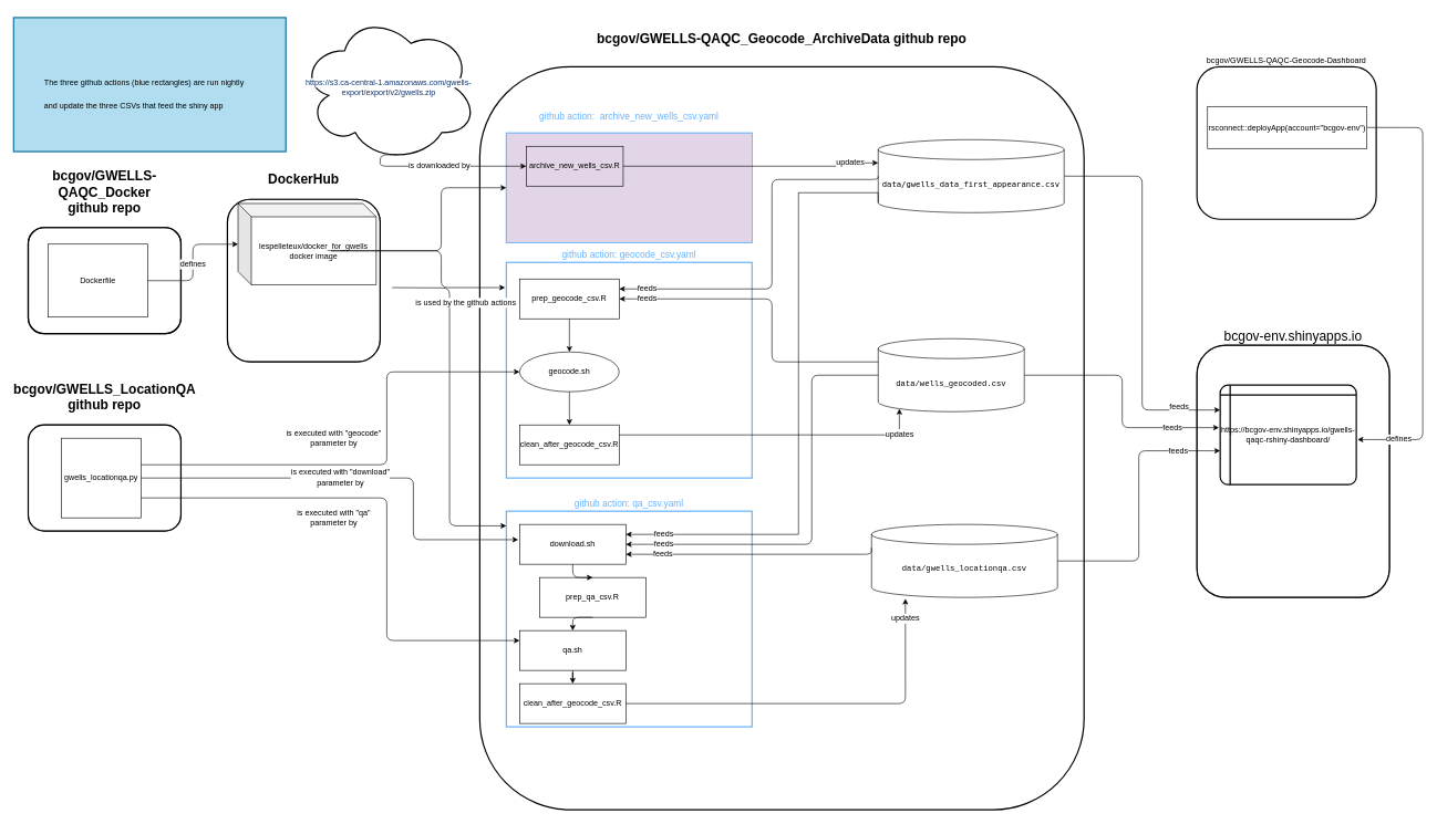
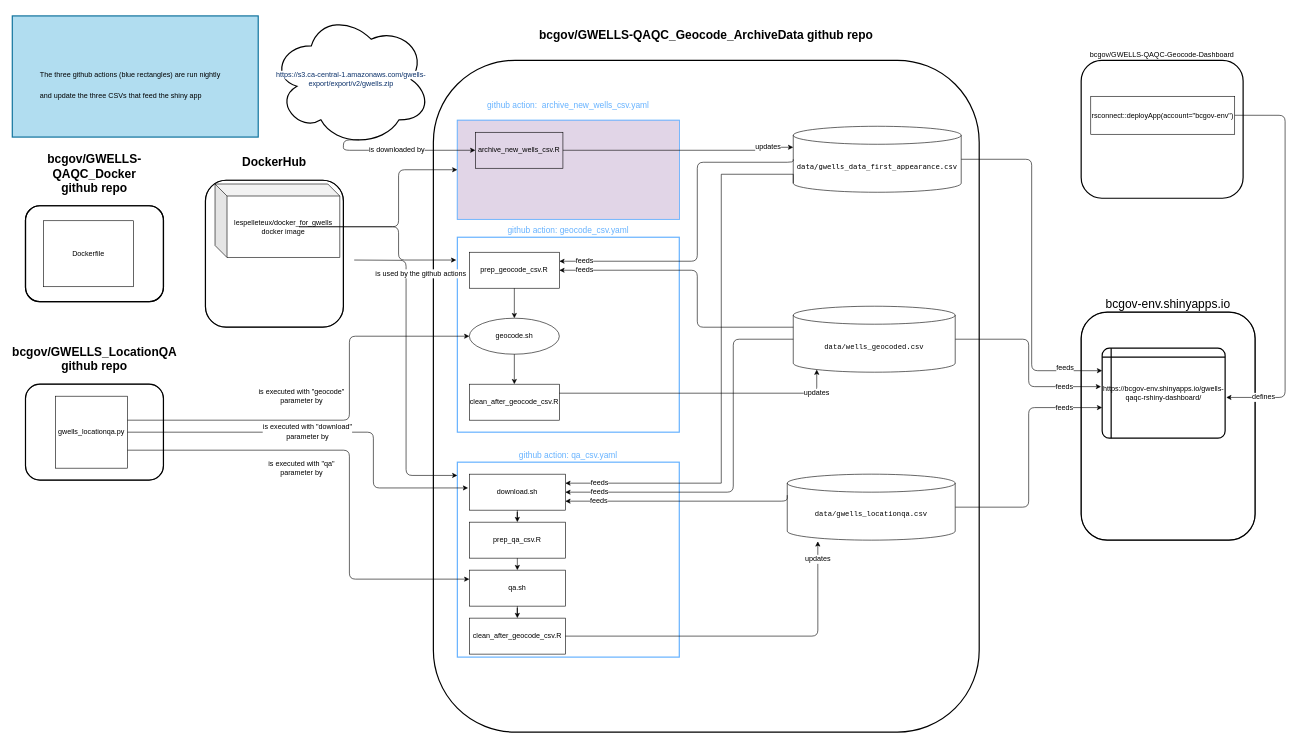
  <mxCell id="0" />
  <mxCell id="1" parent="0" />
  <mxCell id="2" value="" style="rounded=0;whiteSpace=wrap;html=1;fontFamily=Helvetica;fontSize=22;strokeColor=#10739e;strokeWidth=2;fillColor=#b1ddf0;" parent="1" vertex="1"><mxGeometry x="20" y="26" width="410" height="202" as="geometry" /></mxCell>
  <mxCell id="3" value="&lt;div style=&quot;font-size: 20px&quot;&gt;&lt;h2&gt;&lt;font style=&quot;font-size: 20px&quot;&gt;bcgov/GWELLS-QAQC_Geocode_ArchiveData github repo&lt;br&gt;&lt;/font&gt;&lt;/h2&gt;&lt;/div&gt;" style="rounded=1;whiteSpace=wrap;html=1;fillColor=none;labelPosition=center;verticalLabelPosition=top;align=center;verticalAlign=bottom;strokeWidth=2;" parent="1" vertex="1"><mxGeometry x="722" y="100" width="910" height="1120" as="geometry" /></mxCell>
  <mxCell id="4" value="feeds" style="edgeStyle=orthogonalEdgeStyle;rounded=1;orthogonalLoop=1;jettySize=auto;html=1;exitX=1;exitY=0.5;exitDx=0;exitDy=0;exitPerimeter=0;entryX=0;entryY=0.25;entryDx=0;entryDy=0;fontFamily=Helvetica;fontSize=12;fontColor=#000000;" parent="1" source="5" target="29" edge="1"><mxGeometry x="0.785" y="6" relative="1" as="geometry"><mxPoint x="1" y="1" as="offset" /></mxGeometry></mxCell>
  <mxCell id="5" value="&lt;font style=&quot;font-size: 12px&quot;&gt;&lt;code&gt;data/gwells_data_first_appearance.csv&lt;/code&gt;&lt;/font&gt;" style="shape=cylinder3;whiteSpace=wrap;html=1;boundedLbl=1;backgroundOutline=1;size=15;fontFamily=Courier New;" parent="1" vertex="1"><mxGeometry x="1322" y="210" width="280" height="110" as="geometry" /></mxCell>
  <mxCell id="6" value="&lt;span style=&quot;color: rgb(10 , 48 , 105) ; font-family: , , &amp;#34;sf mono&amp;#34; , &amp;#34;menlo&amp;#34; , &amp;#34;consolas&amp;#34; , &amp;#34;liberation mono&amp;#34; , monospace ; font-size: 12px ; font-style: normal ; font-weight: 400 ; letter-spacing: normal ; text-indent: 0px ; text-transform: none ; word-spacing: 0px ; background-color: rgb(255 , 255 , 255) ; display: inline ; float: none&quot;&gt;https://s3.ca-central-1.amazonaws.com/gwells-export/export/v2/gwells.zip&lt;/span&gt;" style="ellipse;shape=cloud;whiteSpace=wrap;html=1;strokeWidth=2;" parent="1" vertex="1"><mxGeometry x="452" y="20" width="266" height="224" as="geometry" /></mxCell>
  <mxCell id="7" value="" style="group;strokeWidth=2;strokeColor=default;rounded=1;" parent="1" vertex="1" connectable="0"><mxGeometry x="42" y="640" width="230" height="160" as="geometry" /></mxCell>
  <mxCell id="8" value="&lt;h2&gt;&lt;font style=&quot;font-size: 20px&quot;&gt;bcgov/GWELLS_LocationQA github repo&lt;/font&gt;&lt;/h2&gt;" style="rounded=1;whiteSpace=wrap;html=1;fillColor=none;labelPosition=center;verticalLabelPosition=top;align=center;verticalAlign=bottom;" parent="7" vertex="1"><mxGeometry width="230" height="160" as="geometry" /></mxCell>
  <mxCell id="9" value="&lt;span class=&quot;pl-s&quot;&gt;gwells_locationqa.py&lt;/span&gt;" style="whiteSpace=wrap;html=1;aspect=fixed;" parent="7" vertex="1"><mxGeometry x="50" y="20" width="120" height="120" as="geometry" /></mxCell>
  <mxCell id="10" value="" style="group;strokeWidth=2;strokeColor=default;rounded=1;" parent="1" vertex="1" connectable="0"><mxGeometry x="342" y="300" width="230" height="245" as="geometry" /></mxCell>
  <mxCell id="11" value="&lt;h2&gt;&lt;font style=&quot;font-size: 20px&quot;&gt;DockerHub&lt;/font&gt;&lt;/h2&gt;" style="rounded=1;whiteSpace=wrap;html=1;fillColor=none;labelPosition=center;verticalLabelPosition=top;align=center;verticalAlign=bottom;" parent="10" vertex="1"><mxGeometry width="230" height="245" as="geometry" /></mxCell>
  <mxCell id="12" value="&lt;div&gt;&lt;span class=&quot;pl-s&quot;&gt;lespelleteux/docker_for_gwells&lt;/span&gt;&lt;/div&gt;&lt;div&gt;&lt;span class=&quot;pl-s&quot;&gt;docker image&lt;br&gt;&lt;/span&gt;&lt;/div&gt;" style="shape=cube;whiteSpace=wrap;html=1;boundedLbl=1;backgroundOutline=1;darkOpacity=0.05;darkOpacity2=0.1;" parent="10" vertex="1"><mxGeometry x="16" y="6.25" width="208" height="122.5" as="geometry" /></mxCell>
  <mxCell id="13" value="" style="group;strokeWidth=2;rounded=1;strokeColor=default;" parent="1" vertex="1" connectable="0"><mxGeometry x="42" y="342.5" width="230" height="160" as="geometry" /></mxCell>
  <mxCell id="14" value="&lt;h2&gt;&lt;font style=&quot;font-size: 20px&quot;&gt;bcgov/GWELLS-QAQC_Docker&lt;br&gt;github repo&lt;/font&gt;&lt;/h2&gt;" style="rounded=1;whiteSpace=wrap;html=1;fillColor=none;labelPosition=center;verticalLabelPosition=top;align=center;verticalAlign=bottom;strokeWidth=2;" parent="13" vertex="1"><mxGeometry width="230" height="160" as="geometry" /></mxCell>
  <mxCell id="15" value="&lt;div&gt;Dockerfile&lt;/div&gt;" style="rounded=0;whiteSpace=wrap;html=1;fontSize=12;" parent="13" vertex="1"><mxGeometry x="30" y="25" width="150" height="110" as="geometry" /></mxCell>
  <mxCell id="16" style="edgeStyle=orthogonalEdgeStyle;rounded=0;orthogonalLoop=1;jettySize=auto;html=1;exitX=0.5;exitY=1;exitDx=0;exitDy=0;fontSize=20;fontColor=#000000;" parent="13" source="14" target="14" edge="1"><mxGeometry relative="1" as="geometry" /></mxCell>
  <mxCell id="17" value="&lt;font style=&quot;font-size: 14px&quot;&gt;github action: geocode_csv.yaml&lt;/font&gt;" style="rounded=0;whiteSpace=wrap;html=1;fontSize=12;strokeColor=#66B2FF;fontColor=#66B2FF;labelPosition=center;verticalLabelPosition=top;align=center;verticalAlign=bottom;strokeWidth=2;" parent="1" vertex="1"><mxGeometry x="762" y="395" width="370" height="325" as="geometry" /></mxCell>
  <mxCell id="18" style="edgeStyle=orthogonalEdgeStyle;rounded=0;orthogonalLoop=1;jettySize=auto;html=1;exitX=0.5;exitY=1;exitDx=0;exitDy=0;fontSize=12;fontColor=#000000;" parent="1" source="19" target="31" edge="1"><mxGeometry relative="1" as="geometry" /></mxCell>
  <mxCell id="19" value="&lt;div&gt;prep_geocode_csv.R&lt;/div&gt;" style="rounded=0;whiteSpace=wrap;html=1;fontSize=12;fontColor=#000000;strokeColor=#000000;fillColor=none;" parent="1" vertex="1"><mxGeometry width="150" height="60" as="geometry" x="782" y="420" /></mxCell>
  <mxCell id="20" value="updates" style="edgeStyle=orthogonalEdgeStyle;rounded=1;orthogonalLoop=1;jettySize=auto;html=1;exitX=1;exitY=0.25;exitDx=0;exitDy=0;entryX=0.145;entryY=1;entryDx=0;entryDy=-4.35;entryPerimeter=0;fontSize=12;fontColor=#000000;" parent="1" source="21" target="26" edge="1"><mxGeometry x="0.832" relative="1" as="geometry"><mxPoint as="offset" /></mxGeometry></mxCell>
  <mxCell id="21" value="&lt;div&gt;clean_after_geocode_csv.R&lt;/div&gt;" style="rounded=0;whiteSpace=wrap;html=1;fontSize=12;fontColor=#000000;strokeColor=#000000;fillColor=none;" parent="1" vertex="1"><mxGeometry y="640" width="150" height="60" as="geometry" x="782" /></mxCell>
  <mxCell id="22" value="" style="group;strokeWidth=2;strokeColor=#66B2FF;rounded=0;" parent="1" vertex="1" connectable="0"><mxGeometry x="762" y="200" width="370" height="165" as="geometry" /></mxCell>
  <mxCell id="23" value="&lt;h3 id=&quot;blob-path&quot; class=&quot;breadcrumb flex-auto flex-self-center min-width-0 text-normal mx-2 width-full width-md-auto flex-order-1 flex-md-order-none mt-3 mt-md-0&quot; style=&quot;font-size: 14px&quot;&gt;&lt;font style=&quot;font-size: 14px&quot;&gt;&lt;span class=&quot;final-path&quot;&gt;&lt;span style=&quot;font-weight: normal&quot;&gt;github action:&amp;nbsp; archive_new_wells_csv.yaml &lt;br&gt;&lt;/span&gt;&lt;/span&gt;&lt;/font&gt;&lt;/h3&gt;" style="rounded=0;whiteSpace=wrap;html=1;fontSize=12;strokeColor=#66B2FF;labelPosition=center;verticalLabelPosition=top;align=center;verticalAlign=bottom;fontColor=#66B2FF;fillColor=#e1d5e7;" parent="22" vertex="1"><mxGeometry width="370" height="165" as="geometry" /></mxCell>
  <mxCell id="24" value="archive_new_wells_csv.R" style="rounded=0;whiteSpace=wrap;html=1;fontSize=12;fontColor=#000000;strokeColor=#000000;fillColor=none;" parent="22" vertex="1"><mxGeometry x="30" y="20" width="146" height="60" as="geometry" /></mxCell>
  <mxCell id="25" value="feeds" style="edgeStyle=orthogonalEdgeStyle;rounded=1;orthogonalLoop=1;jettySize=auto;html=1;exitX=1;exitY=0.5;exitDx=0;exitDy=0;exitPerimeter=0;entryX=-0.009;entryY=0.427;entryDx=0;entryDy=0;entryPerimeter=0;fontFamily=Helvetica;fontSize=12;fontColor=#000000;" parent="1" source="26" target="29" edge="1"><mxGeometry x="0.621" relative="1" as="geometry"><mxPoint as="offset" /></mxGeometry></mxCell>
- <mxCell id="26" value="data/wells_geocoded.csv" style="shape=cylinder3;whiteSpace=wrap;html=1;boundedLbl=1;backgroundOutline=1;size=15;fontFamily=Courier New;fontSize=12;" parent="1" vertex="1"><mxGeometry x="1322" y="510" width="220" height="110" as="geometry" /></mxCell>
+ <mxCell id="26" value="data/wells_geocoded.csv" style="shape=cylinder3;whiteSpace=wrap;html=1;boundedLbl=1;backgroundOutline=1;size=15;fontFamily=Courier New;fontSize=12;" parent="1" vertex="1"><mxGeometry x="1322" y="510" width="270" height="110" as="geometry" /></mxCell>
  <mxCell id="27" value="" style="group;strokeWidth=2;strokeColor=default;rounded=1;" parent="1" vertex="1" connectable="0"><mxGeometry x="1802" y="520" width="290" height="380" as="geometry" /></mxCell>
  <mxCell id="28" value="bcgov-env.shinyapps.io" style="rounded=1;whiteSpace=wrap;html=1;fontSize=20;fontColor=#000000;strokeColor=#000000;fillColor=none;labelPosition=center;verticalLabelPosition=top;align=center;verticalAlign=bottom;" parent="27" vertex="1"><mxGeometry width="290" height="380" as="geometry" /></mxCell>
  <mxCell id="29" value="https://bcgov-env.shinyapps.io/gwells-qaqc-rshiny-dashboard/" style="shape=internalStorage;whiteSpace=wrap;html=1;dx=15;dy=15;rounded=1;arcSize=8;strokeWidth=2;fontSize=12;fontColor=#000000;fillColor=none;" parent="27" vertex="1"><mxGeometry x="35" y="60" width="205" height="150" as="geometry" /></mxCell>
  <mxCell id="30" style="edgeStyle=orthogonalEdgeStyle;rounded=0;orthogonalLoop=1;jettySize=auto;html=1;exitX=0.5;exitY=1;exitDx=0;exitDy=0;fontSize=12;fontColor=#000000;" parent="1" source="31" target="21" edge="1"><mxGeometry relative="1" as="geometry" /></mxCell>
  <mxCell id="31" value="geocode.sh" style="ellipse;whiteSpace=wrap;html=1;fontSize=12;fontColor=#000000;strokeColor=#000000;fillColor=none;" parent="1" vertex="1"><mxGeometry y="530" width="150" height="60" as="geometry" x="782" /></mxCell>
  <mxCell id="32" value="is executed with &quot;geocode&quot;&lt;br&gt; parameter by" style="edgeStyle=orthogonalEdgeStyle;rounded=1;orthogonalLoop=1;jettySize=auto;html=1;exitX=0.739;exitY=0.375;exitDx=0;exitDy=0;entryX=0;entryY=0.5;entryDx=0;entryDy=0;fontSize=12;fontColor=#000000;exitPerimeter=0;" parent="1" source="8" target="31" edge="1"><mxGeometry x="-0.183" y="40" relative="1" as="geometry"><Array as="points"><mxPoint x="582" y="700" /><mxPoint x="582" y="560" /></Array><mxPoint as="offset" /></mxGeometry></mxCell>
  <mxCell id="33" value="updates" style="edgeStyle=orthogonalEdgeStyle;rounded=1;orthogonalLoop=1;jettySize=auto;html=1;exitX=1;exitY=0.5;exitDx=0;exitDy=0;entryX=0;entryY=0;entryDx=0;entryDy=35;entryPerimeter=0;fontSize=12;fontColor=#000000;" parent="1" source="24" target="5" edge="1"><mxGeometry x="0.758" y="5" relative="1" as="geometry"><Array as="points"><mxPoint x="1292" y="250" /><mxPoint x="1292" y="245" /></Array><mxPoint as="offset" /></mxGeometry></mxCell>
  <mxCell id="34" value="&lt;font style=&quot;font-size: 14px&quot;&gt;github action: qa_csv.yaml&lt;/font&gt;" style="rounded=0;whiteSpace=wrap;html=1;fontSize=12;strokeColor=#66B2FF;fontColor=#66B2FF;labelPosition=center;verticalLabelPosition=top;align=center;verticalAlign=bottom;strokeWidth=2;" parent="1" vertex="1"><mxGeometry x="762" y="770" width="370" height="325" as="geometry" /></mxCell>
  <mxCell id="35" style="edgeStyle=orthogonalEdgeStyle;rounded=1;orthogonalLoop=1;jettySize=auto;html=1;exitX=0.5;exitY=1;exitDx=0;exitDy=0;entryX=0.5;entryY=0;entryDx=0;entryDy=0;fontFamily=Helvetica;fontSize=12;fontColor=#000000;" parent="1" source="36" target="48" edge="1"><mxGeometry relative="1" as="geometry" /></mxCell>
- <mxCell id="36" value="&lt;div&gt;prep_qa_csv.R&lt;/div&gt;" style="rounded=0;whiteSpace=wrap;html=1;fontSize=12;fontColor=#000000;strokeColor=#000000;fillColor=none;" parent="1" vertex="1"><mxGeometry x="812" y="870" width="160" height="60" as="geometry" /></mxCell>
+ <mxCell id="36" value="&lt;div&gt;prep_qa_csv.R&lt;/div&gt;" style="rounded=0;whiteSpace=wrap;html=1;fontSize=12;fontColor=#000000;strokeColor=#000000;fillColor=none;" parent="1" vertex="1"><mxGeometry y="870" width="160" height="60" as="geometry" x="782" /></mxCell>
  <mxCell id="37" style="edgeStyle=orthogonalEdgeStyle;rounded=1;orthogonalLoop=1;jettySize=auto;html=1;exitX=0.5;exitY=1;exitDx=0;exitDy=0;fontFamily=Helvetica;fontSize=12;fontColor=#000000;" parent="1" source="38" target="36" edge="1"><mxGeometry relative="1" as="geometry" /></mxCell>
  <mxCell id="38" value="download.sh" style="rounded=0;whiteSpace=wrap;html=1;fontSize=12;fontColor=#000000;strokeColor=#000000;fillColor=none;" parent="1" vertex="1"><mxGeometry y="790" width="160" height="60" as="geometry" x="782" /></mxCell>
  <mxCell id="39" value="&lt;div&gt;&lt;font face=&quot;Helvetica&quot;&gt;is executed with &quot;download&quot;&lt;/font&gt;&lt;/div&gt;&lt;div&gt;&lt;font face=&quot;Helvetica&quot;&gt; parameter by&lt;br&gt;&lt;/font&gt;&lt;/div&gt;" style="edgeStyle=orthogonalEdgeStyle;rounded=1;orthogonalLoop=1;jettySize=auto;html=1;exitX=1;exitY=0.5;exitDx=0;exitDy=0;entryX=-0.013;entryY=0.383;entryDx=0;entryDy=0;entryPerimeter=0;fontFamily=Courier New;fontSize=12;fontColor=#000000;" parent="1" source="9" target="38" edge="1"><mxGeometry x="-0.092" relative="1" as="geometry"><Array as="points"><mxPoint x="622" y="720" /><mxPoint x="622" y="813" /></Array><mxPoint as="offset" /></mxGeometry></mxCell>
  <mxCell id="40" value="feeds" style="edgeStyle=orthogonalEdgeStyle;rounded=1;orthogonalLoop=1;jettySize=auto;html=1;exitX=1;exitY=0.5;exitDx=0;exitDy=0;exitPerimeter=0;entryX=0;entryY=0.66;entryDx=0;entryDy=0;entryPerimeter=0;fontFamily=Helvetica;fontSize=12;fontColor=#000000;" parent="1" source="41" target="29" edge="1"><mxGeometry x="0.693" relative="1" as="geometry"><mxPoint as="offset" /></mxGeometry></mxCell>
  <mxCell id="41" value="data/gwells_locationqa.csv" style="shape=cylinder3;whiteSpace=wrap;html=1;boundedLbl=1;backgroundOutline=1;size=15;fontFamily=Courier New;" parent="1" vertex="1"><mxGeometry x="1312" y="790" width="280" height="110" as="geometry" /></mxCell>
  <mxCell id="42" value="feeds" style="edgeStyle=orthogonalEdgeStyle;rounded=1;orthogonalLoop=1;jettySize=auto;html=1;exitX=0;exitY=0.5;exitDx=0;exitDy=0;exitPerimeter=0;entryX=1;entryY=0.25;entryDx=0;entryDy=0;fontFamily=Helvetica;fontSize=12;fontColor=#000000;" parent="1" source="5" target="19" edge="1"><mxGeometry x="0.85" relative="1" as="geometry"><Array as="points"><mxPoint x="1322" y="270" /><mxPoint x="1162" y="270" /><mxPoint x="1162" y="435" /></Array><mxPoint as="offset" /></mxGeometry></mxCell>
  <mxCell id="43" value="feeds" style="edgeStyle=orthogonalEdgeStyle;rounded=1;orthogonalLoop=1;jettySize=auto;html=1;exitX=0;exitY=0;exitDx=0;exitDy=35;exitPerimeter=0;entryX=1;entryY=0.5;entryDx=0;entryDy=0;fontFamily=Helvetica;fontSize=12;fontColor=#000000;" parent="1" source="26" target="19" edge="1"><mxGeometry x="0.827" relative="1" as="geometry"><Array as="points"><mxPoint x="1162" y="545" /><mxPoint x="1162" y="450" /></Array><mxPoint as="offset" /></mxGeometry></mxCell>
  <mxCell id="44" value="feeds" style="edgeStyle=orthogonalEdgeStyle;rounded=0;orthogonalLoop=1;jettySize=auto;html=1;exitX=0;exitY=1;exitDx=0;exitDy=-15;exitPerimeter=0;entryX=1;entryY=0.25;entryDx=0;entryDy=0;fontFamily=Helvetica;fontSize=12;fontColor=#000000;" parent="1" source="5" target="38" edge="1"><mxGeometry x="0.874" relative="1" as="geometry"><Array as="points"><mxPoint x="1202" y="290" /><mxPoint x="1202" y="805" /></Array><mxPoint as="offset" /></mxGeometry></mxCell>
  <mxCell id="45" value="feeds" style="edgeStyle=orthogonalEdgeStyle;rounded=1;orthogonalLoop=1;jettySize=auto;html=1;exitX=0;exitY=0.5;exitDx=0;exitDy=0;exitPerimeter=0;entryX=1;entryY=0.5;entryDx=0;entryDy=0;fontFamily=Helvetica;fontSize=12;fontColor=#000000;" parent="1" source="26" target="38" edge="1"><mxGeometry x="0.82" relative="1" as="geometry"><Array as="points"><mxPoint x="1222" y="565" /><mxPoint x="1222" y="820" /></Array><mxPoint as="offset" /></mxGeometry></mxCell>
  <mxCell id="46" value="feeds" style="edgeStyle=orthogonalEdgeStyle;rounded=1;orthogonalLoop=1;jettySize=auto;html=1;exitX=0;exitY=0;exitDx=0;exitDy=35;exitPerimeter=0;entryX=1;entryY=0.75;entryDx=0;entryDy=0;fontFamily=Helvetica;fontSize=12;fontColor=#000000;" parent="1" source="41" target="38" edge="1"><mxGeometry x="0.703" relative="1" as="geometry"><Array as="points"><mxPoint x="1312" y="835" /></Array><mxPoint as="offset" /></mxGeometry></mxCell>
  <mxCell id="47" style="edgeStyle=orthogonalEdgeStyle;rounded=1;orthogonalLoop=1;jettySize=auto;html=1;exitX=0.5;exitY=1;exitDx=0;exitDy=0;fontFamily=Helvetica;fontSize=12;fontColor=#000000;" parent="1" source="48" target="51" edge="1"><mxGeometry relative="1" as="geometry" /></mxCell>
  <mxCell id="48" value="qa.sh" style="rounded=0;whiteSpace=wrap;html=1;fontSize=12;fontColor=#000000;strokeColor=#000000;fillColor=none;" parent="1" vertex="1"><mxGeometry y="950" width="160" height="60" as="geometry" x="782" /></mxCell>
  <mxCell id="49" value="&lt;div&gt;is executed with &quot;qa&quot;&lt;/div&gt;&lt;div&gt;parameter by&lt;br&gt;&lt;/div&gt;" style="edgeStyle=orthogonalEdgeStyle;rounded=1;orthogonalLoop=1;jettySize=auto;html=1;exitX=1;exitY=0.75;exitDx=0;exitDy=0;entryX=0;entryY=0.25;entryDx=0;entryDy=0;fontFamily=Helvetica;fontSize=12;fontColor=#000000;" parent="1" source="9" target="48" edge="1"><mxGeometry x="-0.261" y="-30" relative="1" as="geometry"><Array as="points"><mxPoint x="582" y="750" /><mxPoint x="582" y="965" /></Array><mxPoint as="offset" /></mxGeometry></mxCell>
  <mxCell id="50" value="updates" style="edgeStyle=orthogonalEdgeStyle;rounded=1;orthogonalLoop=1;jettySize=auto;html=1;exitX=1;exitY=0.5;exitDx=0;exitDy=0;entryX=0.182;entryY=1.018;entryDx=0;entryDy=0;entryPerimeter=0;fontFamily=Helvetica;fontSize=12;fontColor=#000000;" parent="1" source="51" target="41" edge="1"><mxGeometry x="0.898" relative="1" as="geometry"><Array as="points"><mxPoint x="1363" y="1060" /></Array><mxPoint as="offset" /></mxGeometry></mxCell>
  <mxCell id="51" value="&lt;div&gt;clean_after_geocode_csv.R&lt;/div&gt;" style="rounded=0;whiteSpace=wrap;html=1;fontSize=12;fontColor=#000000;strokeColor=#000000;fillColor=none;" parent="1" vertex="1"><mxGeometry y="1030" width="160" height="60" as="geometry" x="782" /></mxCell>
  <mxCell id="52" value="" style="group" parent="1" vertex="1" connectable="0"><mxGeometry x="1802" y="100" width="270" height="230" as="geometry" /></mxCell>
  <mxCell id="53" value="bcgov/GWELLS-QAQC-Geocode-Dashboard" style="rounded=1;whiteSpace=wrap;html=1;fillColor=none;labelPosition=center;verticalLabelPosition=top;align=center;verticalAlign=bottom;strokeWidth=2;" parent="52" vertex="1"><mxGeometry width="270" height="230" as="geometry" /></mxCell>
  <mxCell id="54" value="rsconnect::deployApp(account=&quot;bcgov-env&quot;)" style="rounded=0;whiteSpace=wrap;html=1;fontSize=12;" parent="52" vertex="1"><mxGeometry x="16" y="60" width="240" height="63.33" as="geometry" /></mxCell>
  <mxCell id="55" value="is downloaded by" style="edgeStyle=orthogonalEdgeStyle;rounded=1;orthogonalLoop=1;jettySize=auto;html=1;exitX=0.55;exitY=0.95;exitDx=0;exitDy=0;exitPerimeter=0;entryX=0;entryY=0.5;entryDx=0;entryDy=0;fontFamily=Helvetica;fontSize=12;fontColor=#000000;" parent="1" source="6" target="24" edge="1"><mxGeometry relative="1" as="geometry"><Array as="points"><mxPoint x="572" y="250" /></Array></mxGeometry></mxCell>
- <mxCell id="56" value="defines" style="edgeStyle=orthogonalEdgeStyle;rounded=1;orthogonalLoop=1;jettySize=auto;html=1;exitX=1;exitY=0.5;exitDx=0;exitDy=0;fontFamily=Helvetica;fontSize=12;fontColor=#000000;spacingTop=5;" parent="1" source="15" target="12" edge="1"><mxGeometry relative="1" as="geometry" /></mxCell>
  <mxCell id="57" style="edgeStyle=orthogonalEdgeStyle;rounded=1;orthogonalLoop=1;jettySize=auto;html=1;exitX=0;exitY=0;exitDx=140;exitDy=71.25;exitPerimeter=0;entryX=0;entryY=0.5;entryDx=0;entryDy=0;fontFamily=Helvetica;fontSize=12;fontColor=#000000;" parent="1" source="12" target="23" edge="1"><mxGeometry relative="1" as="geometry" /></mxCell>
  <mxCell id="58" style="edgeStyle=orthogonalEdgeStyle;rounded=1;orthogonalLoop=1;jettySize=auto;html=1;exitX=0;exitY=0;exitDx=140;exitDy=71.25;exitPerimeter=0;entryX=-0.005;entryY=0.117;entryDx=0;entryDy=0;entryPerimeter=0;fontFamily=Helvetica;fontSize=12;fontColor=#000000;" parent="1" source="12" target="17" edge="1"><mxGeometry relative="1" as="geometry" /></mxCell>
  <mxCell id="59" value="is used by the github actions" style="edgeStyle=orthogonalEdgeStyle;rounded=1;orthogonalLoop=1;jettySize=auto;html=1;entryX=0;entryY=0.068;entryDx=0;entryDy=0;entryPerimeter=0;fontFamily=Helvetica;fontSize=12;fontColor=#000000;" parent="1" target="34" edge="1"><mxGeometry x="-0.605" y="14" relative="1" as="geometry"><mxPoint x="10" y="4" as="offset" /><mxPoint x="590" y="433" as="sourcePoint" /></mxGeometry></mxCell>
  <mxCell id="60" value="defines" style="edgeStyle=orthogonalEdgeStyle;rounded=1;orthogonalLoop=1;jettySize=auto;html=1;exitX=1;exitY=0.5;exitDx=0;exitDy=0;entryX=1.009;entryY=0.547;entryDx=0;entryDy=0;entryPerimeter=0;fontFamily=Helvetica;fontSize=12;fontColor=#000000;" parent="1" source="54" target="29" edge="1"><mxGeometry x="0.809" relative="1" as="geometry"><Array as="points"><mxPoint x="2142" y="192" /><mxPoint x="2142" y="662" /></Array><mxPoint as="offset" /></mxGeometry></mxCell>
  <mxCell id="61" value="&lt;div align=&quot;left&quot;&gt;&lt;font style=&quot;font-size: 12px&quot;&gt;The three github actions (blue rectangles) are run nightly&amp;nbsp; &lt;br&gt;&lt;/font&gt;&lt;/div&gt;&lt;div align=&quot;left&quot;&gt;&lt;font style=&quot;font-size: 12px&quot;&gt;and update the three CSVs that feed the shiny app&lt;/font&gt;&lt;/div&gt;" style="text;html=1;align=center;verticalAlign=middle;resizable=0;points=[];autosize=1;strokeColor=none;fillColor=none;fontSize=30;fontFamily=Helvetica;fontColor=#000000;" parent="1" vertex="1"><mxGeometry x="58" y="87" width="320" height="96" as="geometry" /></mxCell>
